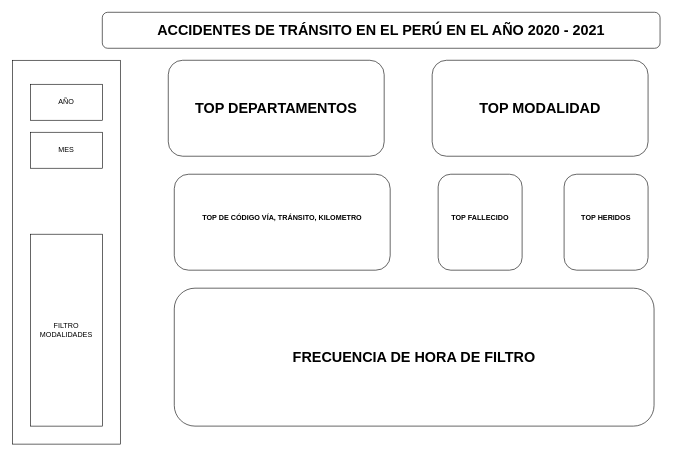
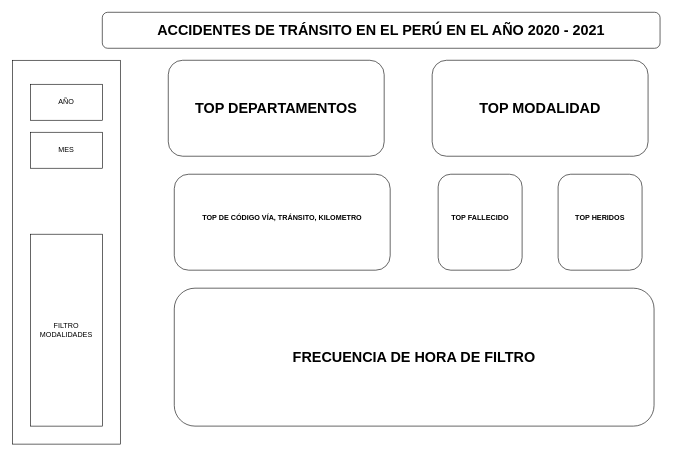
  <mxCell id="0" />
  <mxCell id="1" parent="0" />
  <mxCell id="2" value="&lt;h1&gt;&lt;b&gt;TOP DEPARTAMENTOS&lt;/b&gt;&lt;/h1&gt;" style="rounded=1;whiteSpace=wrap;html=1;" vertex="1" parent="1"><mxGeometry x="280" y="100" width="360" height="160" as="geometry" /></mxCell>
  <mxCell id="3" value="&lt;h1&gt;&lt;b&gt;TOP MODALIDAD&lt;/b&gt;&lt;/h1&gt;" style="rounded=1;whiteSpace=wrap;html=1;" vertex="1" parent="1"><mxGeometry x="720" y="100" width="360" height="160" as="geometry" /></mxCell>
  <mxCell id="4" value="" style="rounded=0;whiteSpace=wrap;html=1;" vertex="1" parent="1"><mxGeometry x="20" y="100" width="180" height="640" as="geometry" /></mxCell>
  <mxCell id="5" value="AÑO" style="rounded=0;whiteSpace=wrap;html=1;" vertex="1" parent="1"><mxGeometry x="50" y="140" width="120" height="60" as="geometry" /></mxCell>
  <mxCell id="6" value="FILTRO&lt;br&gt;MODALIDADES" style="rounded=0;whiteSpace=wrap;html=1;" vertex="1" parent="1"><mxGeometry x="50" y="390" width="120" height="320" as="geometry" /></mxCell>
  <mxCell id="7" value="&lt;h1&gt;&lt;b&gt;FRECUENCIA DE HORA DE FILTRO&lt;/b&gt;&lt;/h1&gt;" style="rounded=1;whiteSpace=wrap;html=1;" vertex="1" parent="1"><mxGeometry x="290" y="480" width="800" height="230" as="geometry" /></mxCell>
  <mxCell id="8" value="&lt;h1&gt;&lt;b&gt;ACCIDENTES DE TRÁNSITO EN EL PERÚ EN EL AÑO 2020 - 2021&lt;/b&gt;&lt;/h1&gt;" style="rounded=1;whiteSpace=wrap;html=1;" vertex="1" parent="1"><mxGeometry x="170" y="20" width="930" height="60" as="geometry" /></mxCell>
  <mxCell id="9" value="MES" style="rounded=0;whiteSpace=wrap;html=1;" vertex="1" parent="1"><mxGeometry x="50" y="220" width="120" height="60" as="geometry" /></mxCell>
  <mxCell id="10" value="&lt;b&gt;TOP DE CÓDIGO VÍA, TRÁNSITO, KILOMETRO&lt;/b&gt;&lt;h1&gt;&lt;/h1&gt;" style="rounded=1;whiteSpace=wrap;html=1;" vertex="1" parent="1"><mxGeometry x="290" y="290" width="360" height="160" as="geometry" /></mxCell>
  <mxCell id="11" value="&lt;b&gt;TOP FALLECIDO&lt;/b&gt;&lt;h1&gt;&lt;/h1&gt;" style="rounded=1;whiteSpace=wrap;html=1;" vertex="1" parent="1"><mxGeometry x="730" y="290" width="140" height="160" as="geometry" /></mxCell>
- <mxCell id="12" value="&lt;b&gt;TOP HERIDOS&lt;/b&gt;&lt;h1&gt;&lt;/h1&gt;" style="rounded=1;whiteSpace=wrap;html=1;" vertex="1" parent="1"><mxGeometry x="940" y="290" width="140" height="160" as="geometry" /></mxCell>
+ <mxCell id="12" value="&lt;b&gt;TOP HERIDOS&lt;/b&gt;&lt;h1&gt;&lt;/h1&gt;" style="rounded=1;whiteSpace=wrap;html=1;" vertex="1" parent="1"><mxGeometry x="930" y="290" width="140" height="160" as="geometry" /></mxCell>
